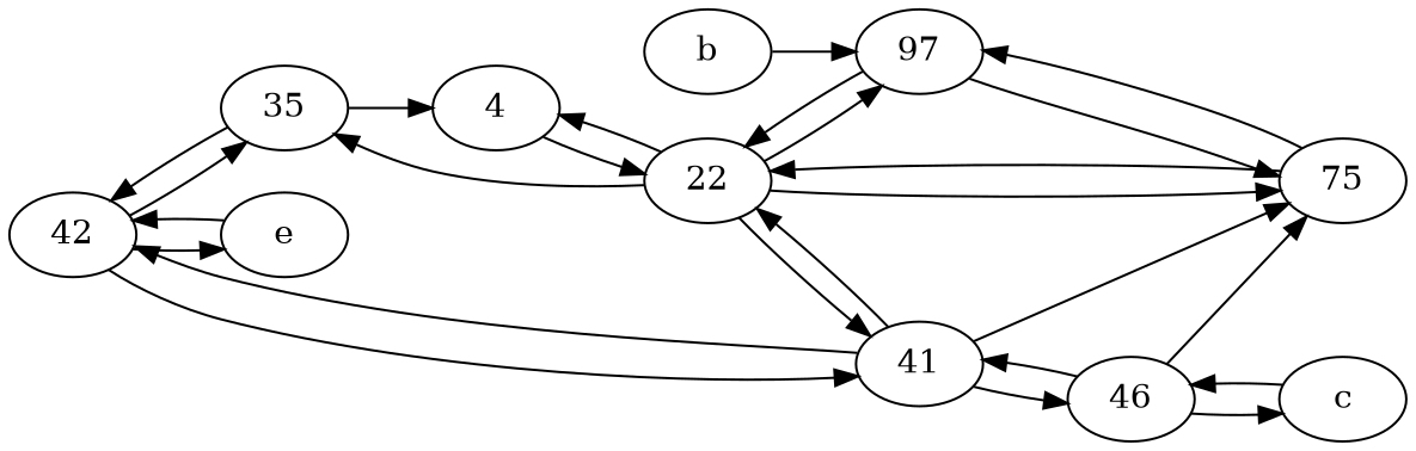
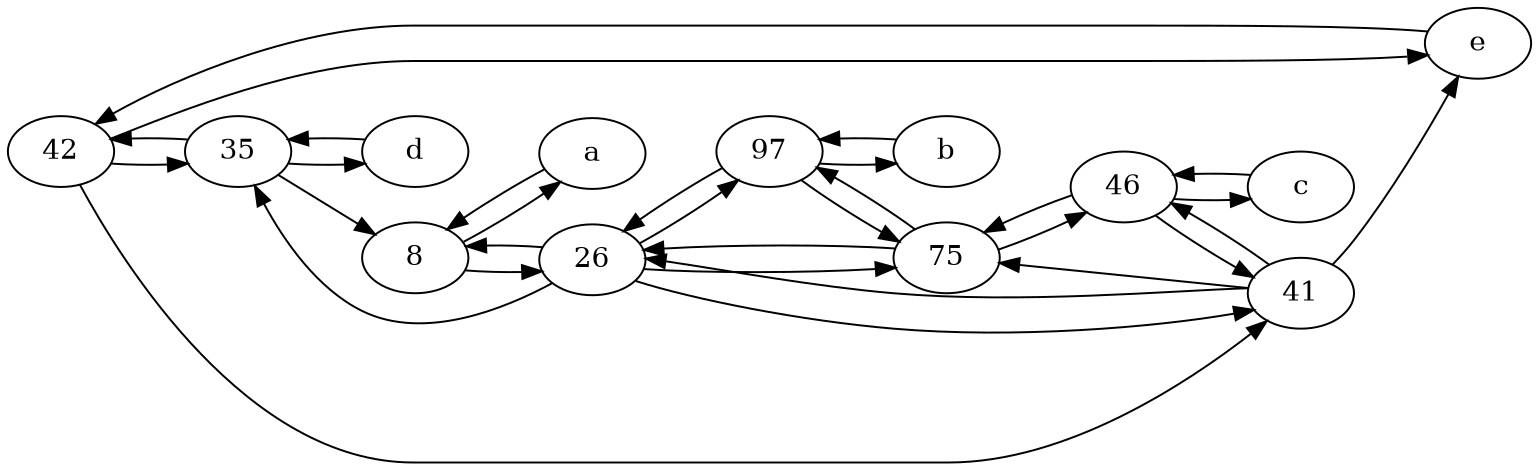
  digraph {
    rankdir=LR
    n1 [label=42]
    35
-   8 [label=4]
+   8
+   d
    e
    41
-   22
+   22 [label=26]
+   a
    n9 [label=75]
    n10 [label=46]
    n11 [label=97]
    b
    c
    n1 -> 35
    n1 -> e
    n1 -> 41
    35 -> n1
    35 -> 8
+   35 -> d
    8 -> 22
+   8 -> a
+   d -> 35
    e -> n1
-   41 -> n1
+   41 -> e
    41 -> 22
    41 -> n9
    41 -> n10
    22 -> 35
    22 -> 8
    22 -> 41
    22 -> n9
    22 -> n11
+   a -> 8
    n9 -> 22
+   n9 -> n10
    n9 -> n11
    n10 -> 41
    n10 -> n9
    n10 -> c
    n11 -> 22
    n11 -> n9
+   n11 -> b
    b -> n11
    c -> n10
  }
